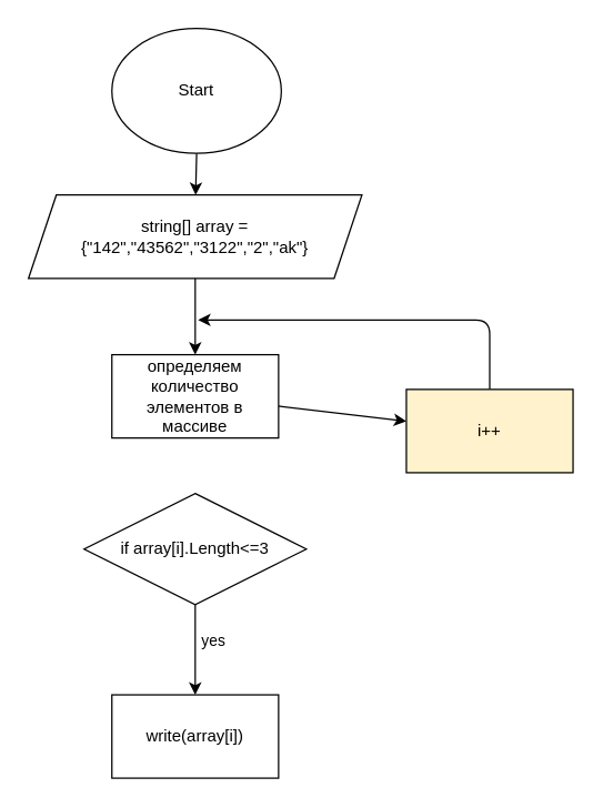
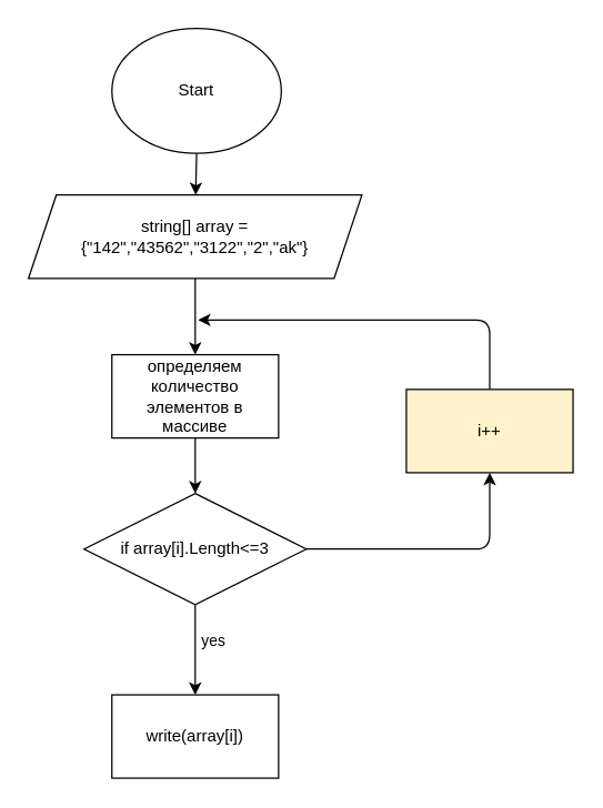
  <mxCell id="0" />
  <mxCell id="1" parent="0" />
  <mxCell id="2" style="edgeStyle=none;html=1;" edge="1" parent="1" source="3" target="11"><mxGeometry relative="1" as="geometry" /></mxCell>
  <mxCell id="3" value="Start" style="ellipse;whiteSpace=wrap;html=1;" parent="1" vertex="1"><mxGeometry x="80" y="20" width="122" height="90" as="geometry" /></mxCell>
  <mxCell id="4" style="edgeStyle=none;html=1;" edge="1" parent="1" source="7"><mxGeometry relative="1" as="geometry"><mxPoint x="140" y="500" as="targetPoint" /></mxGeometry></mxCell>
  <mxCell id="5" value="yes" style="edgeLabel;html=1;align=center;verticalAlign=middle;resizable=0;points=[];" vertex="1" connectable="0" parent="4"><mxGeometry x="-0.533" y="-2" relative="1" as="geometry"><mxPoint x="14" y="10" as="offset" /></mxGeometry></mxCell>
+ <mxCell id="6" style="edgeStyle=none;html=1;entryX=0.5;entryY=1;entryDx=0;entryDy=0;" edge="1" parent="1" source="7" target="14"><mxGeometry relative="1" as="geometry"><mxPoint x="352" y="380" as="targetPoint" /><Array as="points"><mxPoint x="352" y="395" /></Array></mxGeometry></mxCell>
  <mxCell id="7" value="if array[i].Length&amp;lt;=3" style="rhombus;whiteSpace=wrap;html=1;" parent="1" vertex="1"><mxGeometry x="60" y="355" width="160" height="80" as="geometry" /></mxCell>
- <mxCell id="8" style="edgeStyle=none;html=1;" edge="1" parent="1" source="9" target="14"><mxGeometry relative="1" as="geometry" /></mxCell>
+ <mxCell id="8" style="edgeStyle=none;html=1;entryX=0.5;entryY=0;entryDx=0;entryDy=0;" edge="1" parent="1" source="9" target="7"><mxGeometry relative="1" as="geometry" /></mxCell>
  <mxCell id="9" value="определяем количество элементов в массиве" style="rounded=0;whiteSpace=wrap;html=1;" parent="1" vertex="1"><mxGeometry x="80" y="255" width="120" height="60" as="geometry" /></mxCell>
  <mxCell id="10" style="edgeStyle=none;html=1;entryX=0.5;entryY=0;entryDx=0;entryDy=0;" edge="1" parent="1" source="11" target="9"><mxGeometry relative="1" as="geometry" /></mxCell>
  <mxCell id="11" value="&lt;span&gt;string[] array = {&quot;142&quot;,&quot;43562&quot;,&quot;3122&quot;,&quot;2&quot;,&quot;ak&quot;}&lt;/span&gt;" style="shape=parallelogram;perimeter=parallelogramPerimeter;whiteSpace=wrap;html=1;fixedSize=1;" vertex="1" parent="1"><mxGeometry x="20" y="140" width="240" height="60" as="geometry" /></mxCell>
  <mxCell id="12" value="write(array[i])" style="rounded=0;whiteSpace=wrap;html=1;" vertex="1" parent="1"><mxGeometry x="80" y="500" width="120" height="60" as="geometry" /></mxCell>
  <mxCell id="13" style="edgeStyle=none;html=1;" edge="1" parent="1" source="14"><mxGeometry relative="1" as="geometry"><mxPoint x="142" y="230" as="targetPoint" /><Array as="points"><mxPoint x="352" y="230" /></Array></mxGeometry></mxCell>
  <mxCell id="14" value="i++" style="rounded=0;whiteSpace=wrap;html=1;fillColor=#fff2cc;" vertex="1" parent="1"><mxGeometry x="292" y="280" width="120" height="60" as="geometry" /></mxCell>
